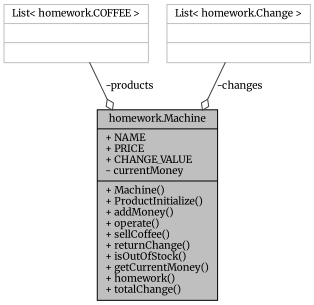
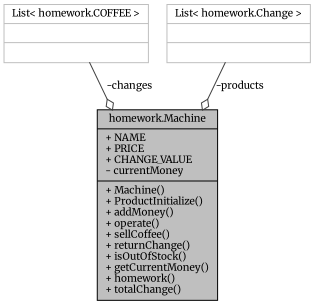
  digraph {
    fontname=Merriweather
    node [color=grey75 fillcolor=white fontname=Merriweather fontsize=10 shape=record style=filled]
    edge [arrowhead=odiamond color=grey25 fontname=Merriweather fontsize=10 labelfontname=Helvetica labelfontsize=10 style=solid]
    n1 [color=black fillcolor=grey75 fontcolor=black height=0.2 label="{homework.Machine\n|+ NAME\l+ PRICE\l+ CHANGE_VALUE\l- currentMoney\l|+ Machine()\l+ ProductInitialize()\l+ addMoney()\l+ operate()\l+ sellCoffee()\l+ returnChange()\l+ isOutOfStock()\l+ getCurrentMoney()\l+ homework()\l+ totalChange()\l}" width=0.4]
    n2 [height=0.2 label="{List\< homework.COFFEE \>\n||}" width=0.4]
    n3 [height=0.2 label="{List\< homework.Change \>\n||}" width=0.4]
-   n2 -> n1 [label=" -products"]
-   n3 -> n1 [label=" -changes"]
+   n2 -> n1 [label=" -changes"]
+   n3 -> n1 [label=" -products"]
  }
